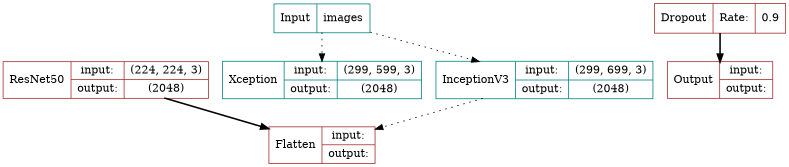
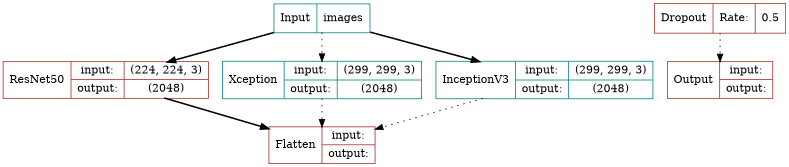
  digraph {
    node [color=brown shape=record]
    edge [style=dotted]
    n1 [color=teal label="Input|images"]
    n2 [label="ResNet50|{input:|output:}|{(224, 224, 3)|(2048)}"]
-   n3 [color=teal label="Xception|{input:|output:}|{(299, 599, 3)|(2048)}"]
-   n4 [color=teal label="InceptionV3|{input:|output:}|{(299, 699, 3)|(2048)}"]
+   n3 [color=teal label="Xception|{input:|output:}|{(299, 299, 3)|(2048)}"]
+   n4 [color=teal label="InceptionV3|{input:|output:}|{(299, 299, 3)|(2048)}"]
    n5 [label="Flatten|{input:|output:}"]
-   n6 [label="Dropout|Rate:|0.9"]
+   n6 [label="Dropout|Rate:|0.5"]
    n7 [label="Output|{input:|output:}"]
+   n1 -> n2 [style=bold]
    n1 -> n3
-   n1 -> n4
+   n1 -> n4 [style=bold]
    n2 -> n5 [style=bold]
+   n3 -> n5
    n4 -> n5
-   n6 -> n7 [style=bold]
+   n6 -> n7
  }
